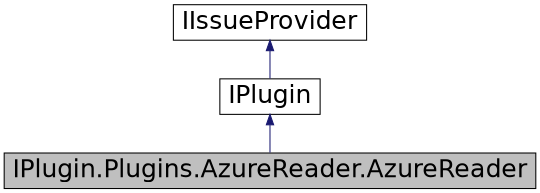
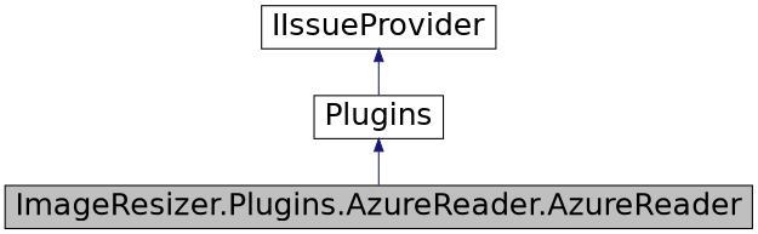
  digraph {
    node [color=black fillcolor=white fontname=Helvetica fontsize=24 shape=record style=filled]
    edge [color=midnightblue dir=back fontname=Helvetica fontsize=24 labelfontname=Helvetica labelfontsize=24 style=solid]
-   n1 [fillcolor=grey75 fontcolor=black height=0.2 label="IPlugin.Plugins.AzureReader.AzureReader" width=0.4]
-   n2 [height=0.2 label=IPlugin width=0.4]
+   n1 [fillcolor=grey75 fontcolor=black height=0.2 label="ImageResizer.Plugins.AzureReader.AzureReader" width=0.4]
+   n2 [height=0.2 label=Plugins width=0.4]
    n3 [height=0.2 label=IIssueProvider width=0.4]
    n2 -> n1
    n3 -> n2
  }
